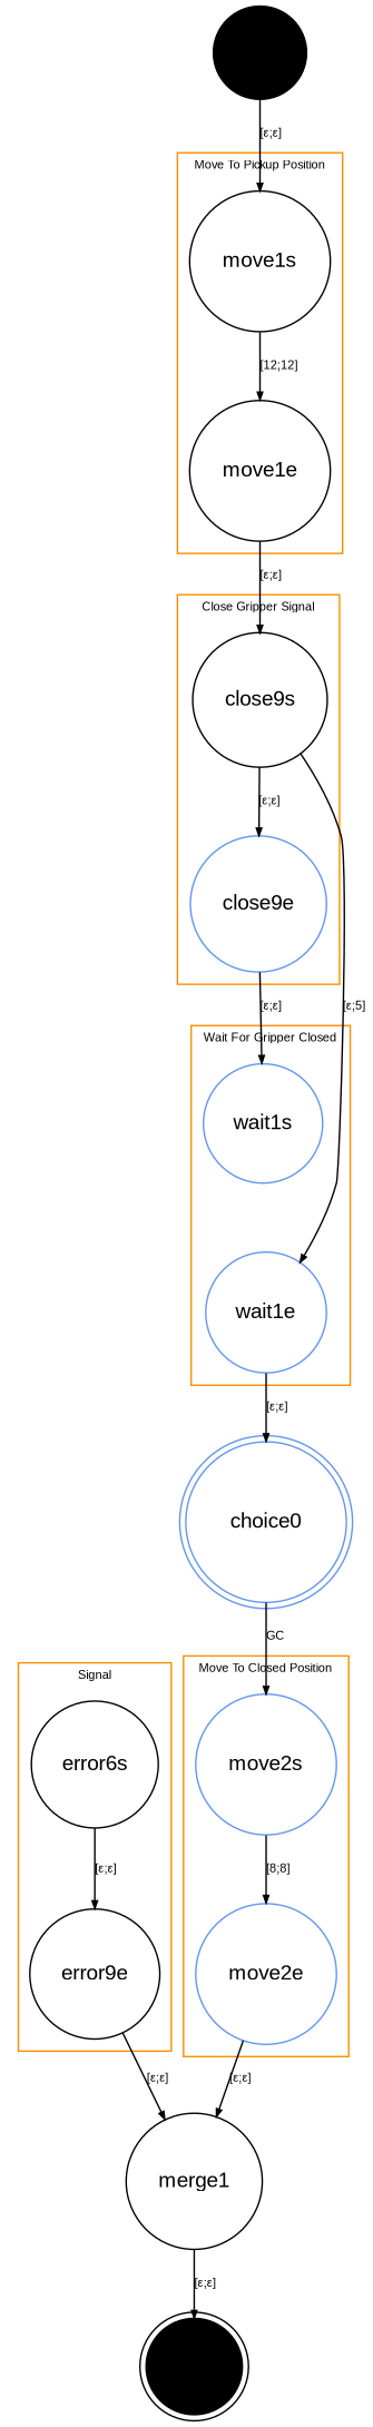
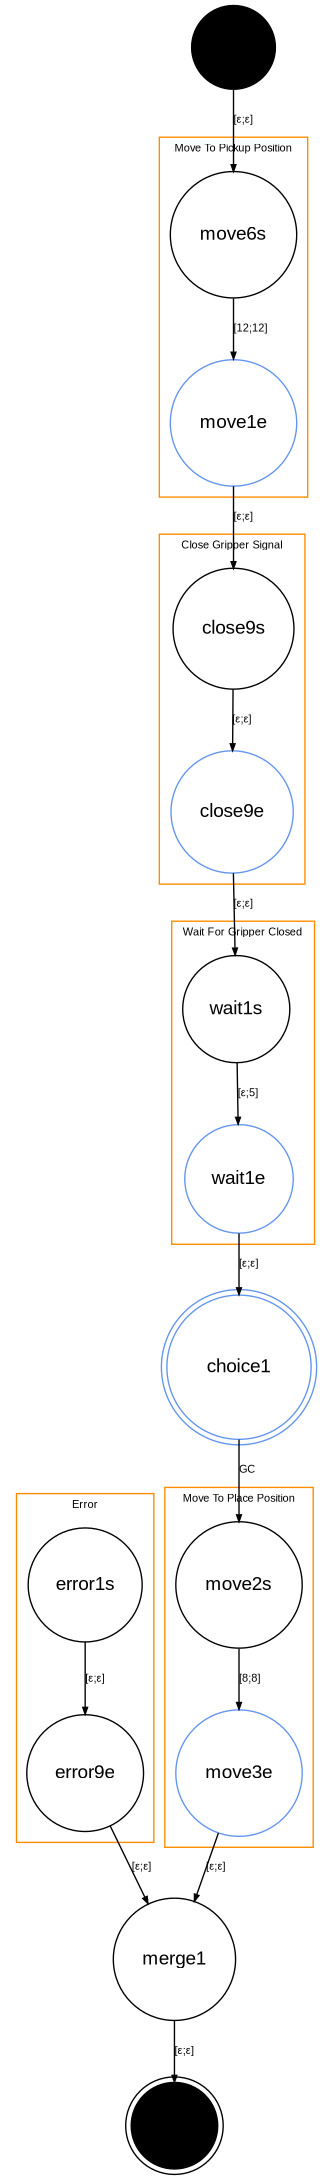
  digraph {
    fontname=Arial
    rankdir=TB
    node [fontname=Arial shape=circle]
    edge [arrowsize=0.5 fontname=Arial fontsize=8]
-   move1e [color=black width=0.2]
-   move1s [width=0.2]
-   move2e [color=cornflowerblue width=0.2]
-   move2s [width=0.2 color=cornflowerblue]
+   move1e [color=cornflowerblue width=0.2]
+   move1s [width=0.2 label=move6s]
+   move2e [color=cornflowerblue width=0.2 label=move3e]
+   move2s [width=0.2]
    n5 [color=cornflowerblue label=close9e width=0.2]
    n6 [label=close9s width=0.2]
    wait1e [color=cornflowerblue width=0.2]
-   wait1s [width=0.2 color=cornflowerblue]
-   error1s [width=0.2 label=error6s]
+   wait1s [width=0.2]
+   error1s [width=0.2]
    n10 [label=error9e width=0.2]
    merge1 [width=0.2]
-   choice1 [color=cornflowerblue shape=doublecircle width=0.2 label=choice0]
+   choice1 [color=cornflowerblue shape=doublecircle width=0.2]
    end [color=black shape=doublecircle style=filled width=0.2]
    start [color=black style=filled width=0.2]
    subgraph cluster_1 {
      color=darkorange
      fontsize=8
      label="Move To Pickup Position"
      move1e
      move1s
    }
    subgraph cluster_2 {
      color=darkorange
      fontsize=8
-     label="Move To Closed Position"
+     label="Move To Place Position"
      move2e
      move2s
    }
    subgraph cluster_3 {
      color=darkorange
      fontsize=8
      label="Close Gripper Signal"
      n5
      n6
    }
    subgraph cluster_4 {
      color=darkorange
      fontsize=8
      label="Wait For Gripper Closed"
      wait1e
      wait1s
    }
    subgraph cluster_5 {
      color=darkorange
      fontsize=8
-     label=Signal
+     label=Error
      error1s
      n10
    }
    move1e -> n6 [label="[ε;ε]"]
    move1s -> move1e [label="[12;12]"]
    move2e -> merge1 [label="[ε;ε]"]
    move2s -> move2e [label="[8;8]"]
    n5 -> wait1s [label="[ε;ε]"]
    n6 -> n5 [label="[ε;ε]"]
    wait1e -> choice1 [label="[ε;ε]"]
-   n6 -> wait1e [label="[ε;5]"]
+   wait1s -> wait1e [label="[ε;5]"]
    error1s -> n10 [label="[ε;ε]"]
    n10 -> merge1 [label="[ε;ε]"]
    merge1 -> end [label="[ε;ε]"]
    choice1 -> move2s [label=GC]
    start -> move1s [label="[ε;ε]"]
  }
